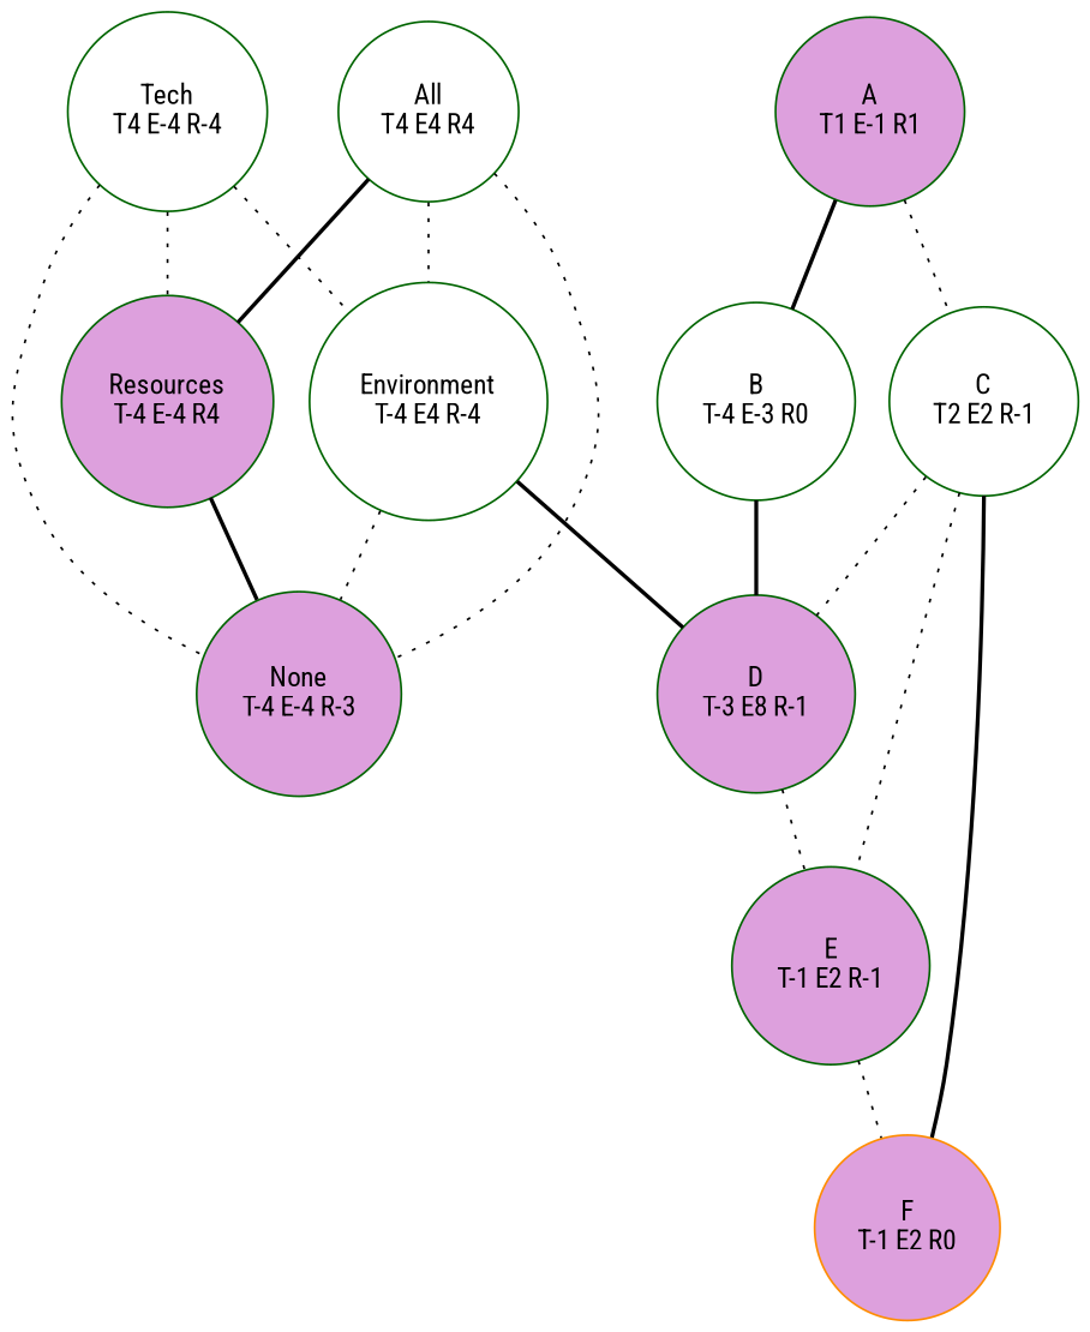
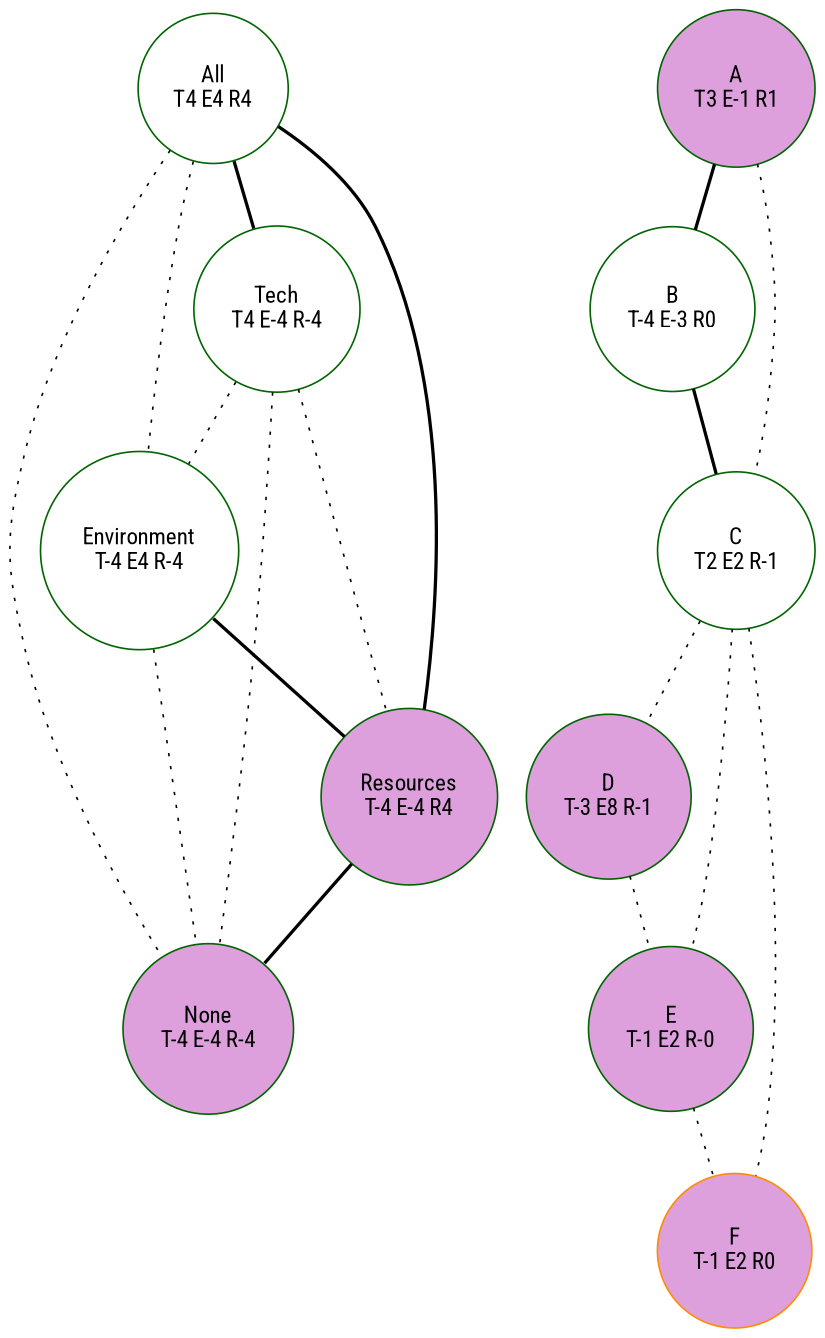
  graph {
    fontname="Roboto Condensed"
    splines=true
    node [color=darkgreen fillcolor=plum fontname="Roboto Condensed" shape=circle style=filled]
    edge [fontname="Roboto Condensed" style=dotted]
    All [fillcolor=white label="\N\nT4 E4 R4"]
    Tech [fillcolor=white label="\N\nT4 E-4 R-4"]
    Environment [fillcolor=white label="\N\nT-4 E4 R-4"]
    Resources [label="\N\nT-4 E-4 R4"]
-   None [label="\N\nT-4 E-4 R-3"]
-   A [label="\N\nT1 E-1 R1"]
+   None [label="\N\nT-4 E-4 R-4"]
+   A [label="\N\nT3 E-1 R1"]
    B [fillcolor=white label="\N\nT-4 E-3 R0"]
    C [fillcolor=white label="\N\nT2 E2 R-1"]
    D [label="\N\nT-3 E8 R-1"]
-   E [label="\N\nT-1 E2 R-1"]
+   E [label="\N\nT-1 E2 R-0"]
    F [color=darkorange label="\N\nT-1 E2 R0"]
+   All -- Tech [style=bold]
    All -- Environment
    All -- Resources [style=bold]
    All -- None
    Tech -- Environment
    Tech -- Resources
    Tech -- None
-   Environment -- D [style=bold]
+   Environment -- Resources [style=bold]
    Environment -- None
    Resources -- None [style=bold]
    A -- B [style=bold]
    A -- C
-   B -- D [style=bold]
+   B -- C [style=bold]
    C -- D
    C -- E
-   C -- F [style=bold]
+   C -- F
    D -- E
    E -- F
  }
